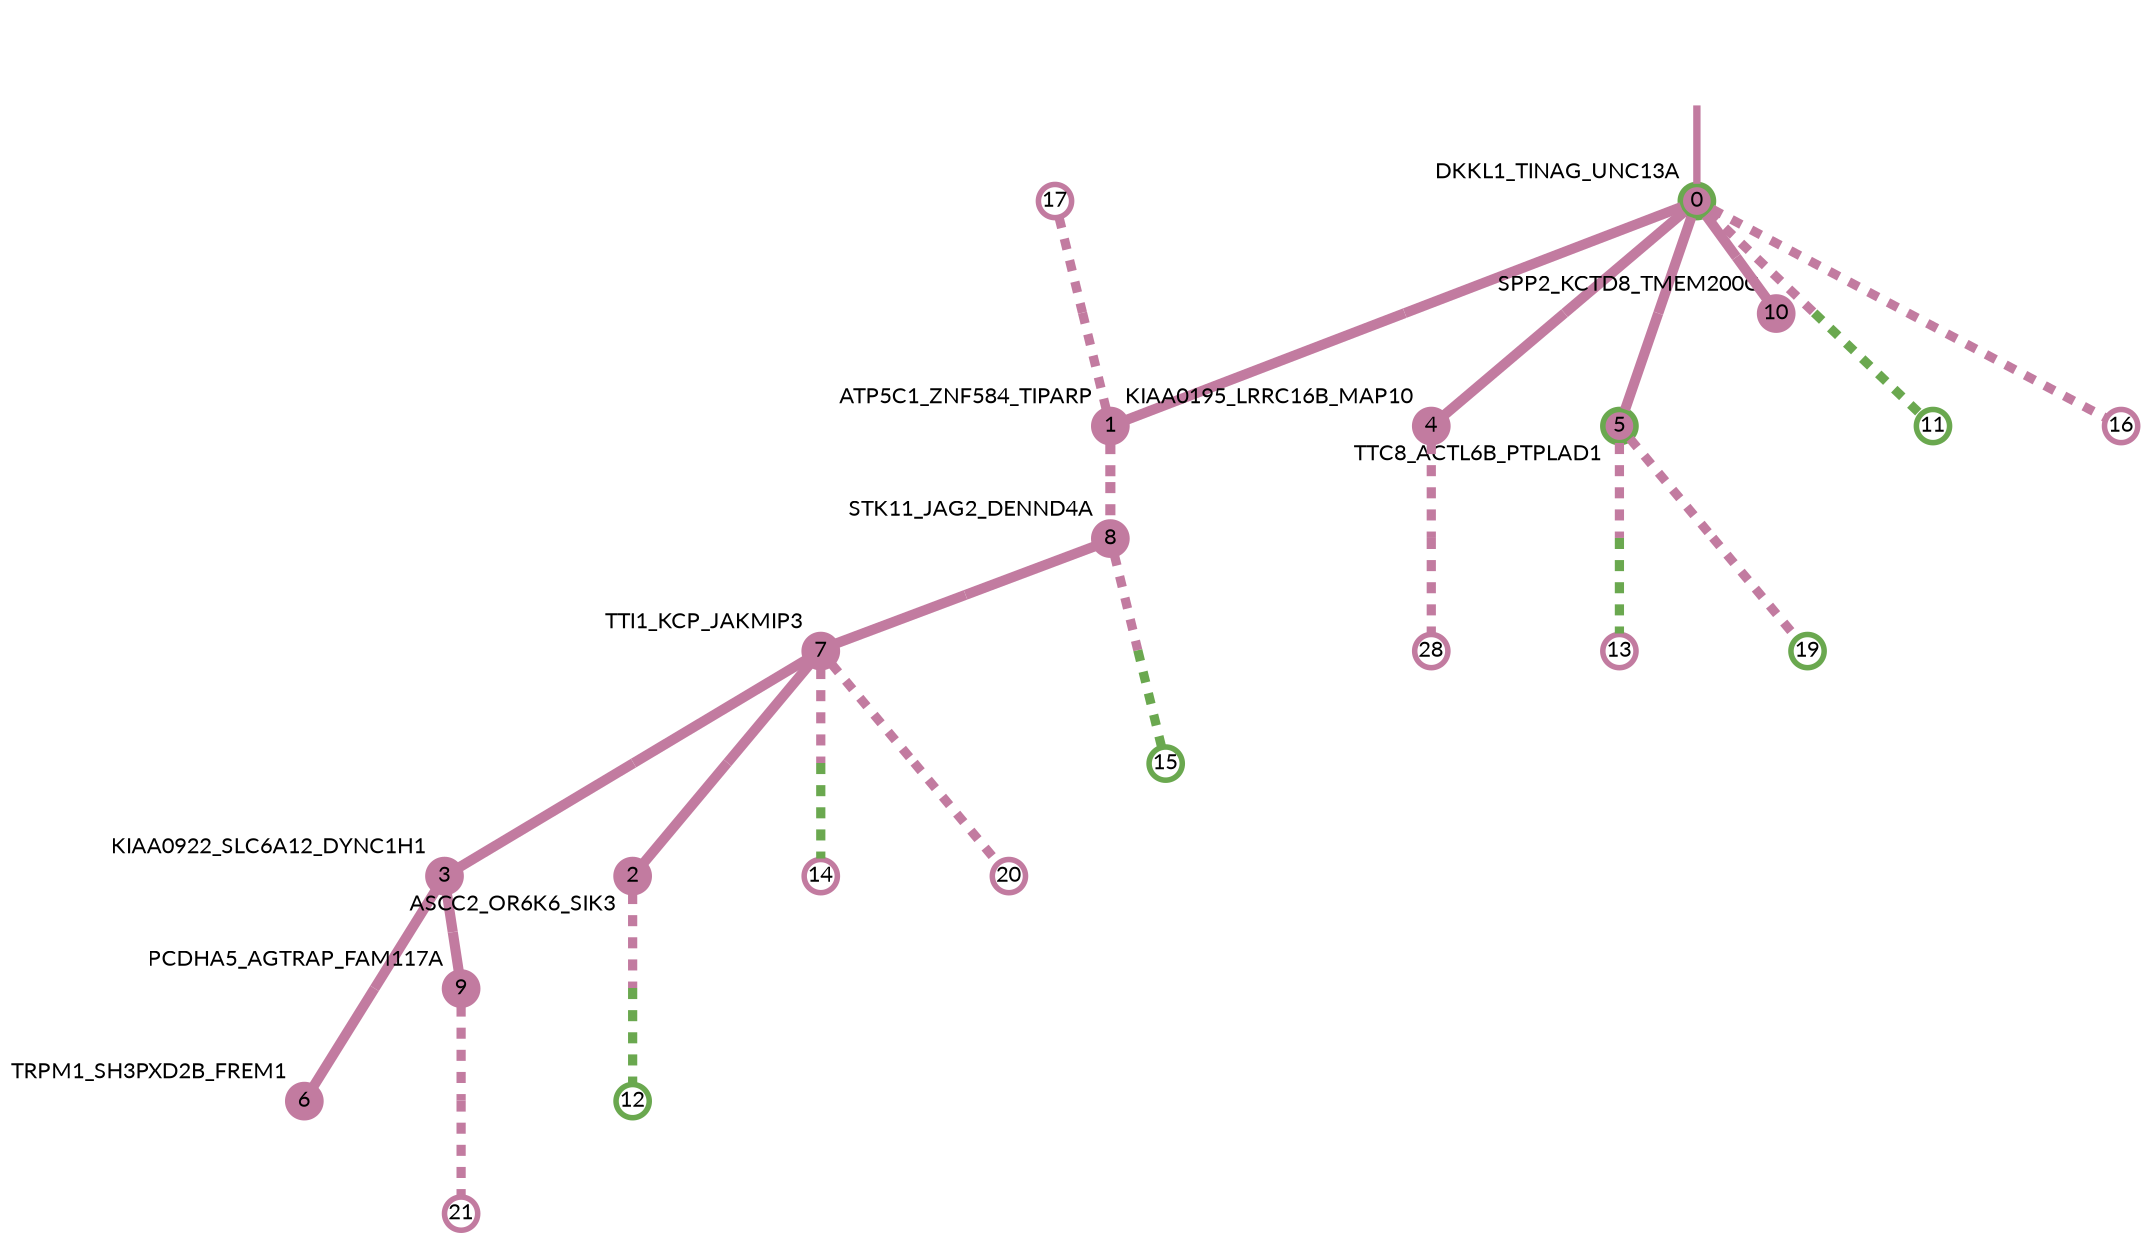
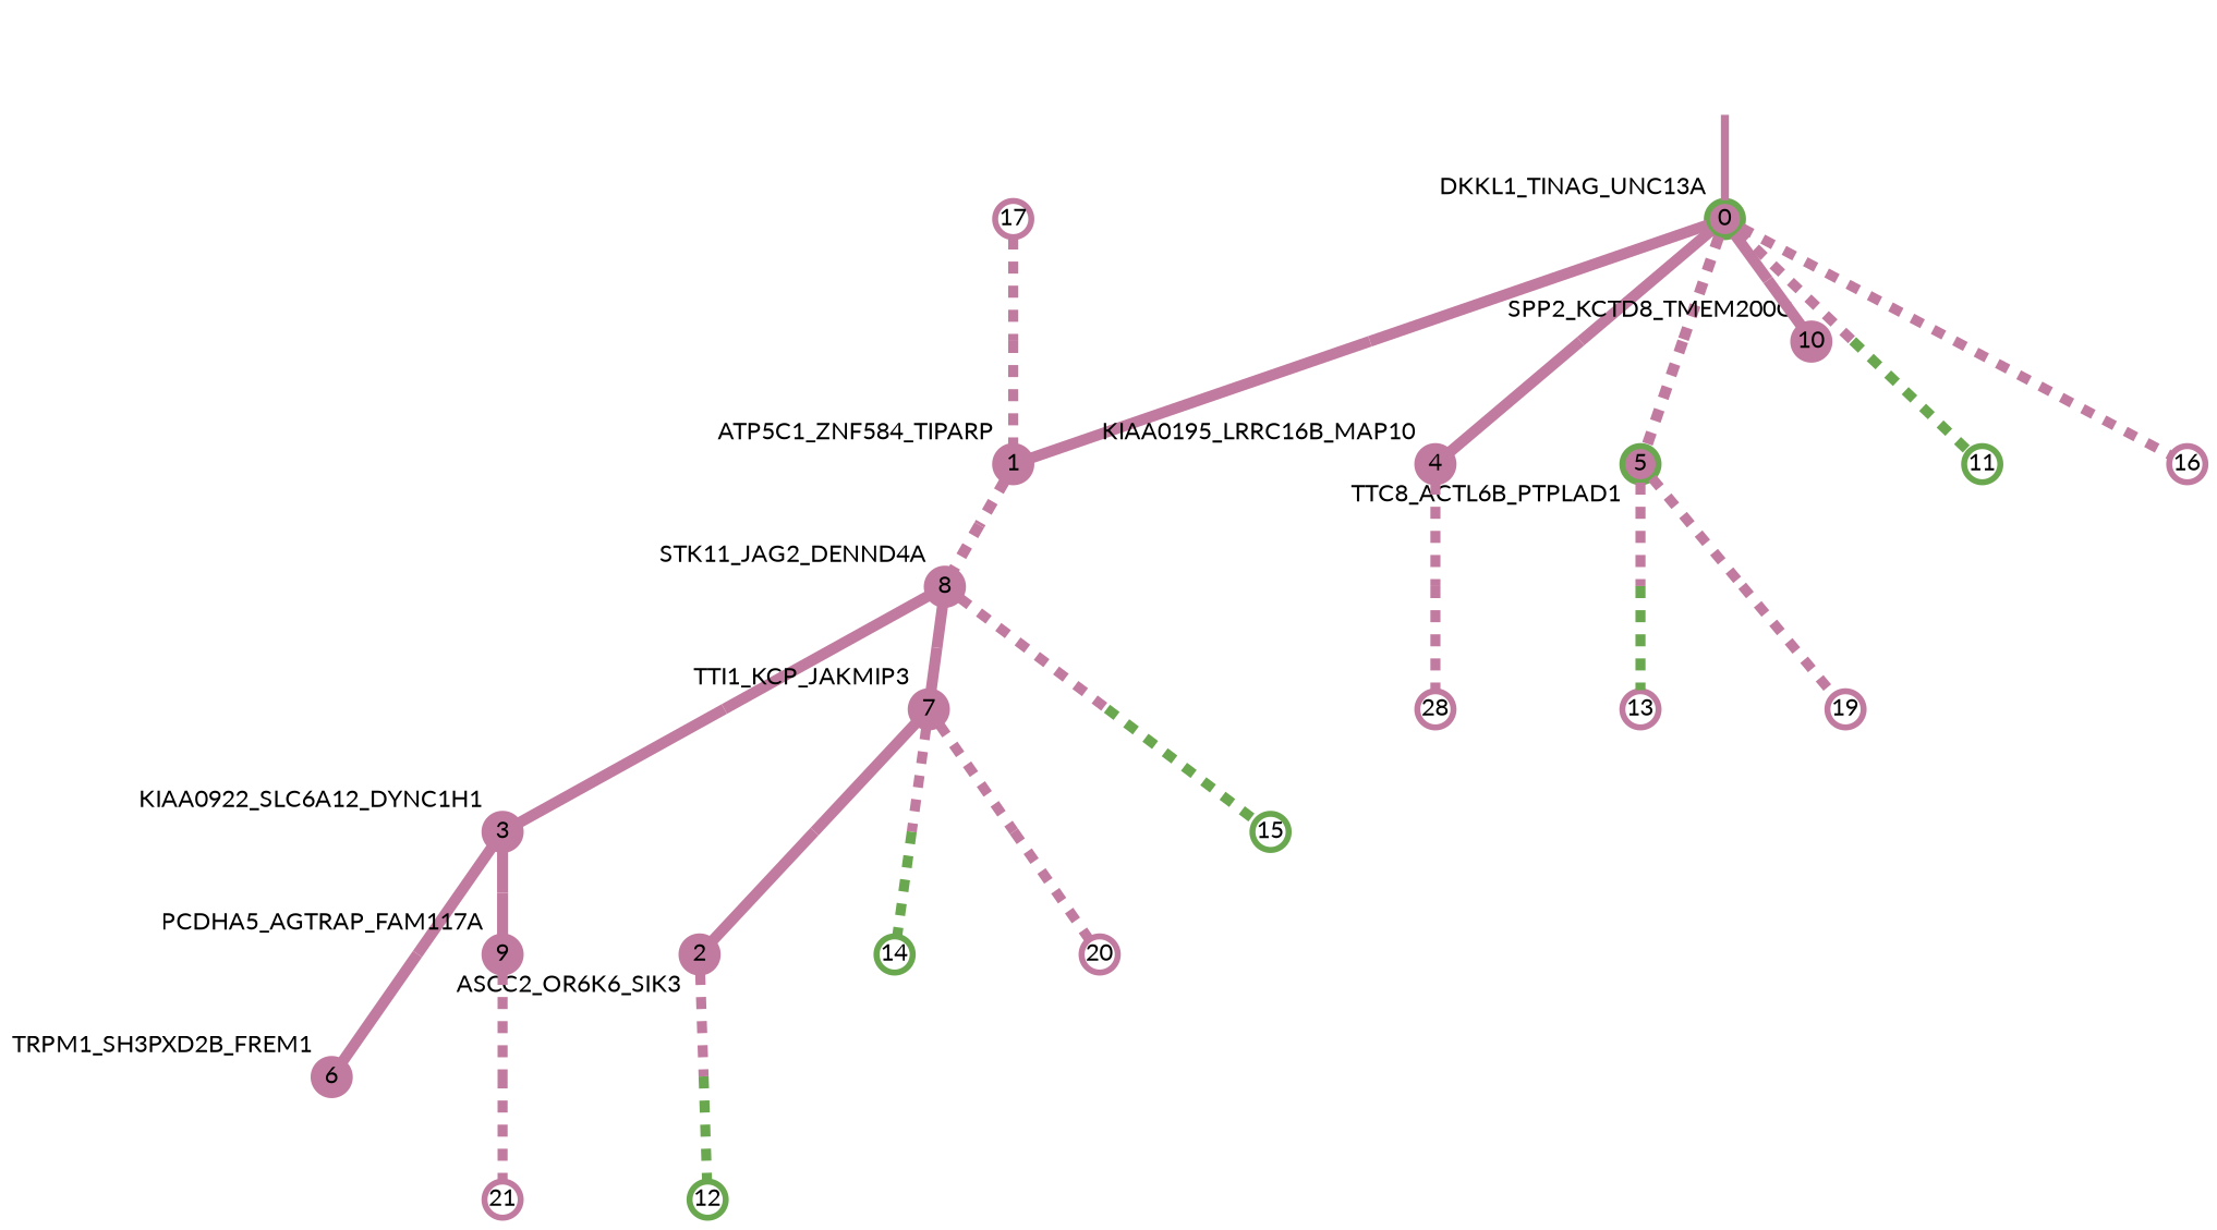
  strict digraph {
    forcelabels=true
    nodesep=0.7
    rankdir=TB
    ranksep=0.6
    splines=false
    node [color="#c27ba0ff" fillcolor="#c27ba0ff" fixedsize=true fontname=Lato fontsize="12pt" penwidth=3 shape=circle style=filled]
    edge [arrowsize=0 color="#c27ba0ff;0.5:#c27ba0ff" minlen=2.0 penwidth=5 style=dashed]
    0 [color="#6aa84fff" height=0.25 xlabel=DKKL1_TINAG_UNC13A]
    1 [height=0.25 xlabel=ATP5C1_ZNF584_TIPARP]
    4 [height=0.25 xlabel=KIAA0195_LRRC16B_MAP10]
    5 [color="#6aa84fff" height=0.25 xlabel=TTC8_ACTL6B_PTPLAD1]
    10 [height=0.25 xlabel=SPP2_KCTD8_TMEM200C]
    11 [color="#6aa84fff" fillcolor="#6aa84fff" height=0.25 style=solid]
    16 [height=0.25 style=solid]
    8 [height=0.25 xlabel=STK11_JAG2_DENND4A]
    n9 [height=0.25 label=28 style=solid]
    13 [fillcolor="#6aa84fff" height=0.25 style=solid]
-   19 [color="#6aa84fff" height=0.25 style=solid]
+   19 [height=0.25 style=solid]
    3 [height=0.25 xlabel=KIAA0922_SLC6A12_DYNC1H1]
    7 [height=0.25 xlabel=TTI1_KCP_JAKMIP3]
    15 [color="#6aa84fff" fillcolor="#6aa84fff" height=0.25 style=solid]
    17 [height=0.25 style=solid]
    6 [height=0.25 xlabel=TRPM1_SH3PXD2B_FREM1]
    9 [height=0.25 xlabel=PCDHA5_AGTRAP_FAM117A]
    2 [height=0.25 xlabel=ASCC2_OR6K6_SIK3]
-   14 [fillcolor="#6aa84fff" height=0.25 style=solid]
+   14 [color="#6aa84fff" fillcolor="#6aa84fff" height=0.25 style=solid]
    20 [height=0.25 style=solid]
    12 [color="#6aa84fff" fillcolor="#6aa84fff" height=0.25 style=solid]
    21 [height=0.25 style=solid]
    normal [style=invis xlabel=DKKL1_TINAG_UNC13A color="" fillcolor="" fixedsize="" fontname="" fontsize="" shape=""]
    0 -> 1 [penwidth=5.5 style=solid]
    0 -> 4 [penwidth=5.5 style=solid]
-   0 -> 5 [penwidth=5.5 style=solid]
+   0 -> 5 [penwidth=5.5]
    0 -> 10 [minlen=1.0 penwidth=5.5 style=solid]
    0 -> 11 [color="#c27ba0ff;0.5:#6aa84fff"]
    0 -> 16
    1 -> 8 [minlen=1.2000000476837158 penwidth=5.5]
    4 -> n9
    5 -> 13 [color="#c27ba0ff;0.5:#6aa84fff"]
    5 -> 19
-   7 -> 3 [penwidth=5.5 style=solid]
+   8 -> 3 [penwidth=5.5 style=solid]
    8 -> 7 [minlen=1.8000000715255737 penwidth=5.5 style=solid]
    8 -> 15 [color="#c27ba0ff;0.5:#6aa84fff"]
    3 -> 6 [penwidth=5.5 style=solid]
    3 -> 9 [minlen=1.2000000476837158 penwidth=5.5 style=solid]
    7 -> 2 [penwidth=5.5 style=solid]
    7 -> 14 [color="#c27ba0ff;0.5:#6aa84fff"]
    7 -> 20
    17 -> 1
    9 -> 21
    2 -> 12 [color="#c27ba0ff;0.5:#6aa84fff"]
    normal -> 0 [color="#c27ba0ff" penwidth=4 style=solid minlen=""]
  }
